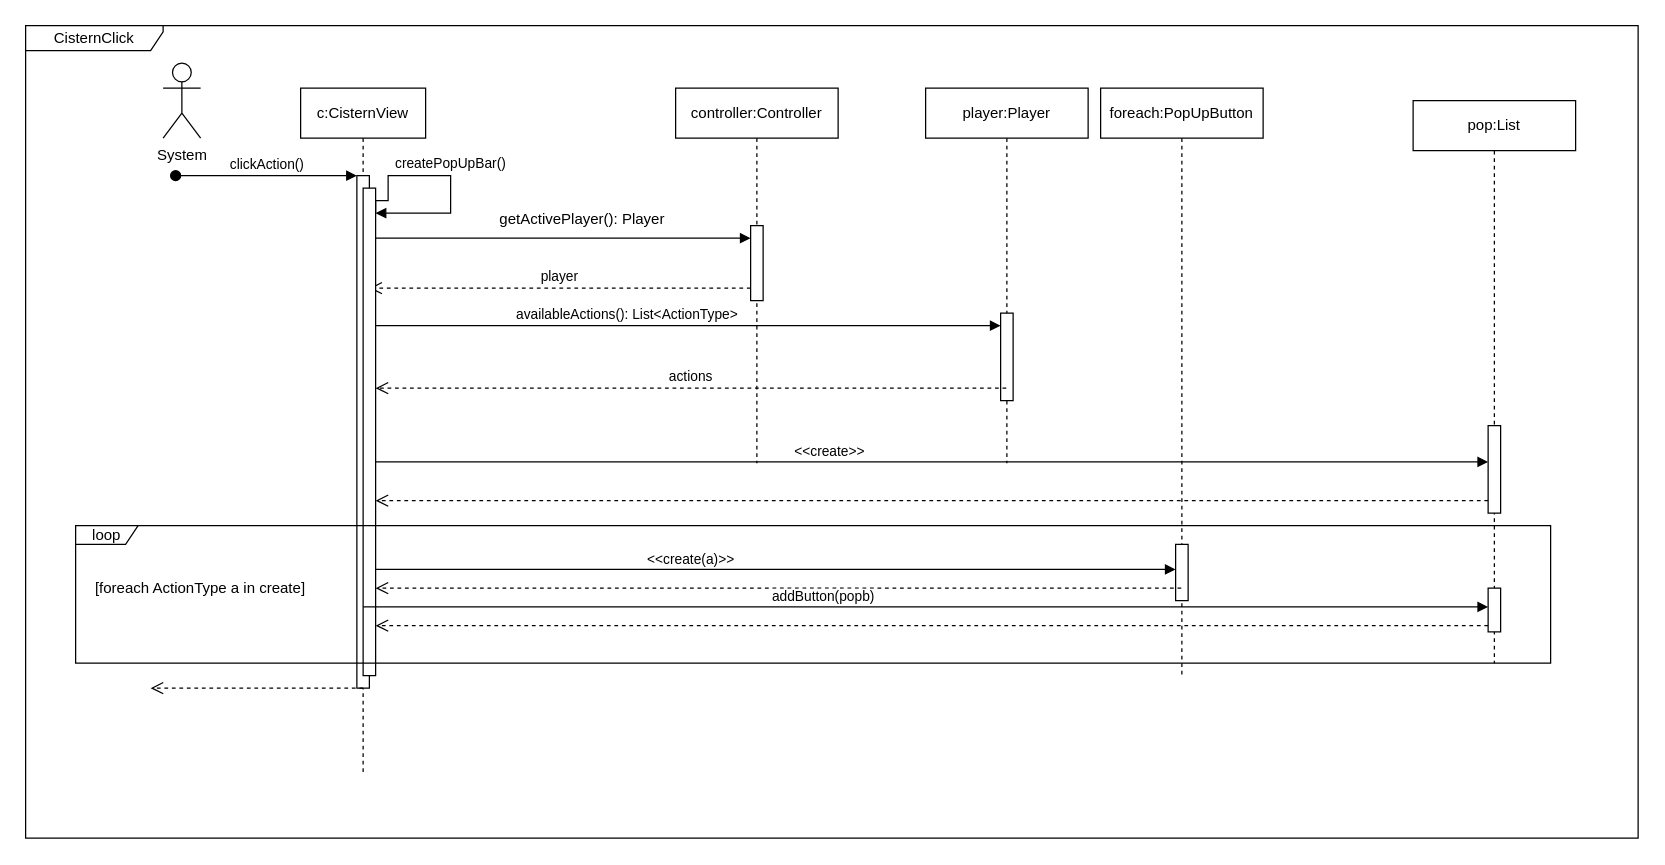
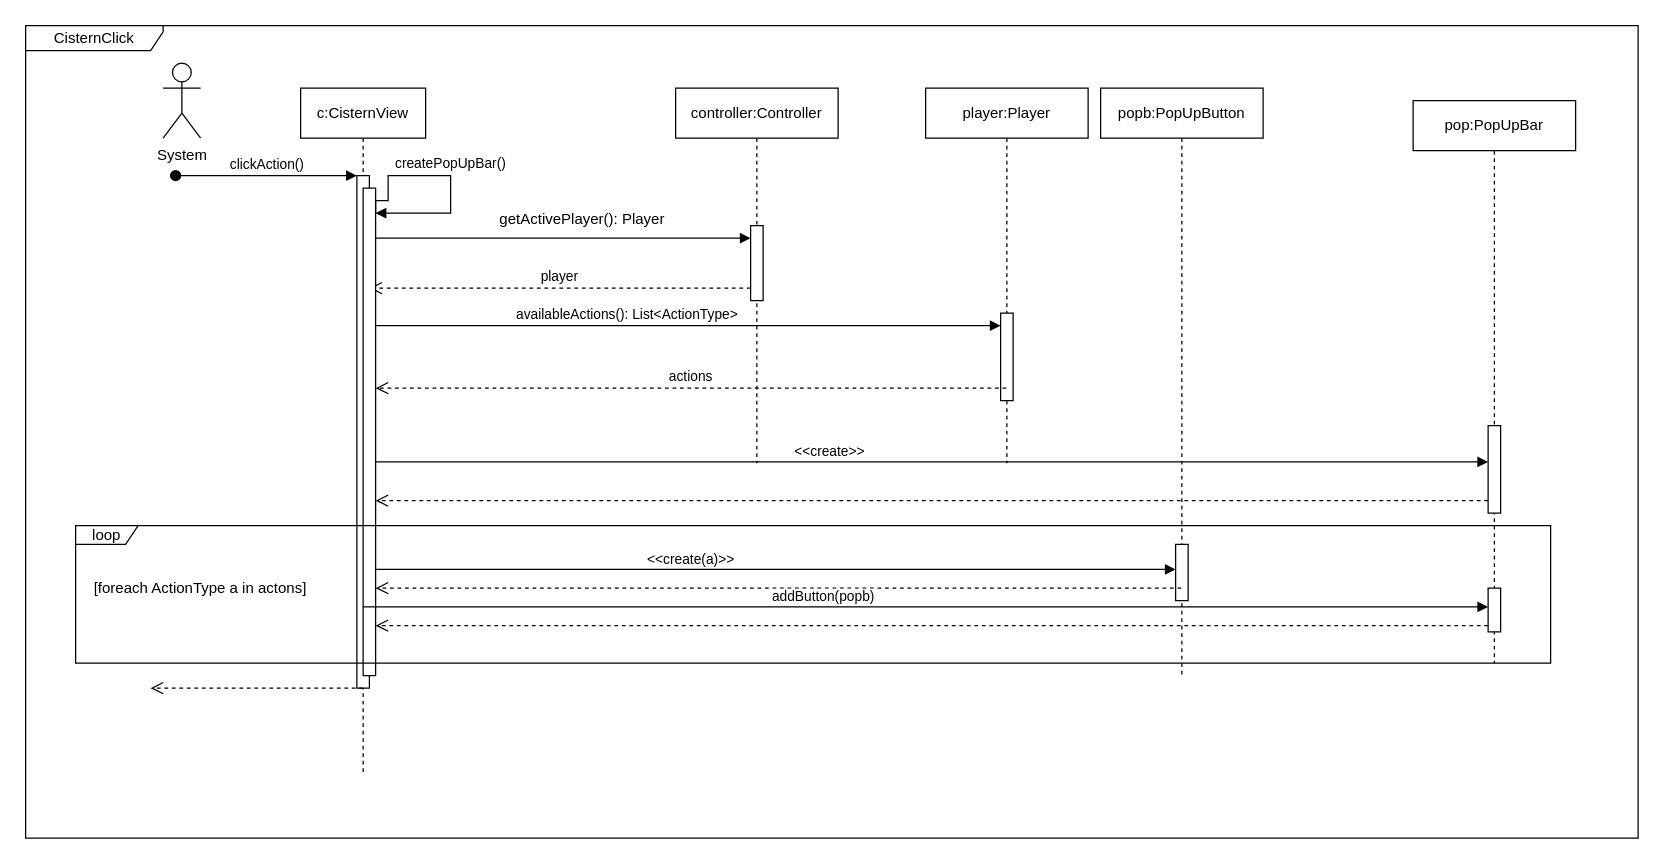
  <mxCell id="0" />
  <mxCell id="1" parent="0" />
  <mxCell id="2" value="c:CisternView" style="shape=umlLifeline;perimeter=lifelinePerimeter;whiteSpace=wrap;html=1;container=0;dropTarget=0;collapsible=0;recursiveResize=0;outlineConnect=0;portConstraint=eastwest;newEdgeStyle={&quot;edgeStyle&quot;:&quot;elbowEdgeStyle&quot;,&quot;elbow&quot;:&quot;vertical&quot;,&quot;curved&quot;:0,&quot;rounded&quot;:0};" parent="1" vertex="1"><mxGeometry x="240" y="70" width="100" height="550" as="geometry" /></mxCell>
  <mxCell id="3" value="" style="html=1;points=[];perimeter=orthogonalPerimeter;outlineConnect=0;targetShapes=umlLifeline;portConstraint=eastwest;newEdgeStyle={&quot;edgeStyle&quot;:&quot;elbowEdgeStyle&quot;,&quot;elbow&quot;:&quot;vertical&quot;,&quot;curved&quot;:0,&quot;rounded&quot;:0};" parent="2" vertex="1"><mxGeometry x="45" y="70" width="10" height="410" as="geometry" /></mxCell>
  <mxCell id="4" value="clickAction()" style="html=1;verticalAlign=bottom;startArrow=oval;endArrow=block;startSize=8;edgeStyle=elbowEdgeStyle;elbow=vertical;curved=0;rounded=0;" parent="2" target="3" edge="1"><mxGeometry relative="1" as="geometry"><mxPoint x="-100" y="70" as="sourcePoint" /></mxGeometry></mxCell>
  <mxCell id="5" value="controller:Controller" style="shape=umlLifeline;perimeter=lifelinePerimeter;whiteSpace=wrap;html=1;container=0;dropTarget=0;collapsible=0;recursiveResize=0;outlineConnect=0;portConstraint=eastwest;newEdgeStyle={&quot;edgeStyle&quot;:&quot;elbowEdgeStyle&quot;,&quot;elbow&quot;:&quot;vertical&quot;,&quot;curved&quot;:0,&quot;rounded&quot;:0};" parent="1" vertex="1"><mxGeometry x="540" y="70" width="130" height="300" as="geometry" /></mxCell>
  <mxCell id="6" value="" style="html=1;points=[];perimeter=orthogonalPerimeter;outlineConnect=0;targetShapes=umlLifeline;portConstraint=eastwest;newEdgeStyle={&quot;edgeStyle&quot;:&quot;elbowEdgeStyle&quot;,&quot;elbow&quot;:&quot;vertical&quot;,&quot;curved&quot;:0,&quot;rounded&quot;:0};" parent="5" vertex="1"><mxGeometry x="60" y="110" width="10" height="60" as="geometry" /></mxCell>
  <mxCell id="7" value="" style="html=1;verticalAlign=bottom;endArrow=block;edgeStyle=elbowEdgeStyle;elbow=vertical;curved=0;rounded=0;" parent="1" source="3" target="6" edge="1"><mxGeometry x="0.003" relative="1" as="geometry"><mxPoint x="315" y="160" as="sourcePoint" /><Array as="points"><mxPoint x="560" y="190" /><mxPoint x="550" y="180" /><mxPoint x="300" y="150" /></Array><mxPoint as="offset" /></mxGeometry></mxCell>
  <mxCell id="8" value="player" style="html=1;verticalAlign=bottom;endArrow=open;dashed=1;endSize=8;edgeStyle=elbowEdgeStyle;elbow=vertical;curved=0;rounded=0;" parent="1" source="6" target="3" edge="1"><mxGeometry relative="1" as="geometry"><mxPoint x="315" y="235" as="targetPoint" /><Array as="points"><mxPoint x="570" y="230" /><mxPoint x="390" y="200" /><mxPoint x="540" y="230" /><mxPoint x="490" y="180" /><mxPoint x="530" y="300" /><mxPoint x="310" y="310" /></Array></mxGeometry></mxCell>
  <mxCell id="9" value="System" style="shape=umlActor;verticalLabelPosition=bottom;verticalAlign=top;html=1;outlineConnect=0;" parent="1" vertex="1"><mxGeometry x="130" y="50" width="30" height="60" as="geometry" /></mxCell>
  <mxCell id="10" value="getActivePlayer(): Player" style="text;html=1;align=center;verticalAlign=middle;resizable=0;points=[];autosize=1;strokeColor=none;fillColor=none;" parent="1" vertex="1"><mxGeometry x="385" y="160" width="160" height="30" as="geometry" /></mxCell>
  <mxCell id="11" value="player:Player" style="shape=umlLifeline;perimeter=lifelinePerimeter;whiteSpace=wrap;html=1;container=0;dropTarget=0;collapsible=0;recursiveResize=0;outlineConnect=0;portConstraint=eastwest;newEdgeStyle={&quot;edgeStyle&quot;:&quot;elbowEdgeStyle&quot;,&quot;elbow&quot;:&quot;vertical&quot;,&quot;curved&quot;:0,&quot;rounded&quot;:0};" parent="1" vertex="1"><mxGeometry x="740" y="70" width="130" height="300" as="geometry" /></mxCell>
  <mxCell id="12" value="" style="html=1;points=[];perimeter=orthogonalPerimeter;outlineConnect=0;targetShapes=umlLifeline;portConstraint=eastwest;newEdgeStyle={&quot;edgeStyle&quot;:&quot;elbowEdgeStyle&quot;,&quot;elbow&quot;:&quot;vertical&quot;,&quot;curved&quot;:0,&quot;rounded&quot;:0};" parent="11" vertex="1"><mxGeometry x="60" y="180" width="10" height="70" as="geometry" /></mxCell>
  <mxCell id="13" value="" style="html=1;verticalAlign=bottom;endArrow=block;edgeStyle=elbowEdgeStyle;elbow=vertical;curved=0;rounded=0;" parent="1" target="12" edge="1"><mxGeometry x="0.003" relative="1" as="geometry"><mxPoint x="290" y="260" as="sourcePoint" /><Array as="points"><mxPoint x="350" y="260" /><mxPoint x="580" y="230" /><mxPoint x="295" y="240" /></Array><mxPoint x="595" y="240" as="targetPoint" /><mxPoint as="offset" /></mxGeometry></mxCell>
  <mxCell id="14" value="availableActions(): List&amp;lt;ActionType&amp;gt;" style="edgeLabel;html=1;align=center;verticalAlign=middle;resizable=0;points=[];" parent="13" vertex="1" connectable="0"><mxGeometry x="-0.411" relative="1" as="geometry"><mxPoint x="60" y="-10" as="offset" /></mxGeometry></mxCell>
  <mxCell id="15" value="actions" style="html=1;verticalAlign=bottom;endArrow=open;dashed=1;endSize=8;edgeStyle=elbowEdgeStyle;elbow=vertical;curved=0;rounded=0;" parent="1" source="11" edge="1" target="17"><mxGeometry x="0.002" relative="1" as="geometry"><mxPoint x="290" y="310" as="targetPoint" /><Array as="points"><mxPoint x="360" y="310" /><mxPoint x="760" y="310" /><mxPoint x="520" y="270" /><mxPoint x="485" y="260" /><mxPoint x="525" y="380" /><mxPoint x="305" y="390" /></Array><mxPoint x="595" y="260" as="sourcePoint" /><mxPoint as="offset" /></mxGeometry></mxCell>
  <mxCell id="16" value="CisternClick" style="shape=umlFrame;whiteSpace=wrap;html=1;pointerEvents=0;width=110;height=20;" vertex="1" parent="1"><mxGeometry x="20" y="20" width="1290" height="650" as="geometry" /></mxCell>
  <mxCell id="17" value="" style="html=1;points=[];perimeter=orthogonalPerimeter;outlineConnect=0;targetShapes=umlLifeline;portConstraint=eastwest;newEdgeStyle={&quot;edgeStyle&quot;:&quot;elbowEdgeStyle&quot;,&quot;elbow&quot;:&quot;vertical&quot;,&quot;curved&quot;:0,&quot;rounded&quot;:0};" vertex="1" parent="1"><mxGeometry x="290" y="150" width="10" height="390" as="geometry" /></mxCell>
  <mxCell id="18" value="createPopUpBar()" style="html=1;align=left;spacingLeft=2;endArrow=block;rounded=0;edgeStyle=orthogonalEdgeStyle;curved=0;rounded=0;" edge="1" target="17" parent="1"><mxGeometry x="-0.529" y="10" relative="1" as="geometry"><mxPoint x="300" y="170" as="sourcePoint" /><Array as="points"><mxPoint x="310" y="160" /><mxPoint x="310" y="140" /><mxPoint x="360" y="140" /><mxPoint x="360" y="170" /></Array><mxPoint as="offset" /></mxGeometry></mxCell>
  <mxCell id="19" value="" style="html=1;verticalAlign=bottom;endArrow=open;dashed=1;endSize=8;edgeStyle=elbowEdgeStyle;elbow=vertical;curved=0;rounded=0;" edge="1" parent="1"><mxGeometry x="0.002" relative="1" as="geometry"><mxPoint y="550" as="targetPoint" x="120" /><Array as="points"><mxPoint x="180" y="550" /><mxPoint x="580" y="550" /><mxPoint x="340" y="510" /><mxPoint x="305" y="500" /><mxPoint x="345" y="620" /><mxPoint x="125" y="630" /></Array><mxPoint x="290" y="550" as="sourcePoint" /><mxPoint as="offset" /></mxGeometry></mxCell>
- <mxCell id="20" value="pop:List" style="shape=umlLifeline;perimeter=lifelinePerimeter;whiteSpace=wrap;html=1;container=0;dropTarget=0;collapsible=0;recursiveResize=0;outlineConnect=0;portConstraint=eastwest;newEdgeStyle={&quot;edgeStyle&quot;:&quot;elbowEdgeStyle&quot;,&quot;elbow&quot;:&quot;vertical&quot;,&quot;curved&quot;:0,&quot;rounded&quot;:0};" vertex="1" parent="1"><mxGeometry x="1130" y="80" width="130" height="450" as="geometry" /></mxCell>
+ <mxCell id="20" value="pop:PopUpBar" style="shape=umlLifeline;perimeter=lifelinePerimeter;whiteSpace=wrap;html=1;container=0;dropTarget=0;collapsible=0;recursiveResize=0;outlineConnect=0;portConstraint=eastwest;newEdgeStyle={&quot;edgeStyle&quot;:&quot;elbowEdgeStyle&quot;,&quot;elbow&quot;:&quot;vertical&quot;,&quot;curved&quot;:0,&quot;rounded&quot;:0};" vertex="1" parent="1"><mxGeometry x="1130" y="80" width="130" height="450" as="geometry" /></mxCell>
  <mxCell id="21" value="" style="html=1;points=[];perimeter=orthogonalPerimeter;outlineConnect=0;targetShapes=umlLifeline;portConstraint=eastwest;newEdgeStyle={&quot;edgeStyle&quot;:&quot;elbowEdgeStyle&quot;,&quot;elbow&quot;:&quot;vertical&quot;,&quot;curved&quot;:0,&quot;rounded&quot;:0};" vertex="1" parent="20"><mxGeometry x="60" y="260" width="10" height="70" as="geometry" /></mxCell>
  <mxCell id="22" value="" style="html=1;points=[];perimeter=orthogonalPerimeter;outlineConnect=0;targetShapes=umlLifeline;portConstraint=eastwest;newEdgeStyle={&quot;edgeStyle&quot;:&quot;elbowEdgeStyle&quot;,&quot;elbow&quot;:&quot;vertical&quot;,&quot;curved&quot;:0,&quot;rounded&quot;:0};" vertex="1" parent="20"><mxGeometry x="60" y="390" width="10" height="35" as="geometry" /></mxCell>
  <mxCell id="23" value="" style="html=1;verticalAlign=bottom;endArrow=block;edgeStyle=elbowEdgeStyle;elbow=vertical;curved=0;rounded=0;" edge="1" parent="1" target="21"><mxGeometry x="0.003" relative="1" as="geometry"><mxPoint x="300" y="369" as="sourcePoint" /><Array as="points"><mxPoint x="565" y="369" /><mxPoint x="555" y="359" /><mxPoint x="305" y="329" /></Array><mxPoint as="offset" /><mxPoint x="605" y="369" as="targetPoint" /></mxGeometry></mxCell>
  <mxCell id="24" value="&amp;lt;&amp;lt;create&amp;gt;&amp;gt;" style="edgeLabel;html=1;align=center;verticalAlign=middle;resizable=0;points=[];" vertex="1" connectable="0" parent="23"><mxGeometry x="-0.11" relative="1" as="geometry"><mxPoint x="-34" y="-9" as="offset" /></mxGeometry></mxCell>
  <mxCell id="25" value="" style="html=1;verticalAlign=bottom;endArrow=open;dashed=1;endSize=8;edgeStyle=elbowEdgeStyle;elbow=vertical;curved=0;rounded=0;" edge="1" parent="1" source="21"><mxGeometry x="0.002" relative="1" as="geometry"><mxPoint x="300" y="400" as="targetPoint" /><Array as="points"><mxPoint x="360" y="400" /><mxPoint x="760" y="400" /><mxPoint x="520" y="360" /><mxPoint x="485" y="350" /><mxPoint x="525" y="470" /><mxPoint x="305" y="480" /></Array><mxPoint x="805" y="400" as="sourcePoint" /><mxPoint as="offset" /></mxGeometry></mxCell>
  <mxCell id="26" value="loop" style="shape=umlFrame;whiteSpace=wrap;html=1;pointerEvents=0;width=50;height=15;" vertex="1" parent="1"><mxGeometry x="60" y="420" width="1180" height="110" as="geometry" /></mxCell>
- <mxCell id="27" value="[foreach ActionType a in create]" style="text;html=1;strokeColor=none;fillColor=none;align=center;verticalAlign=middle;whiteSpace=wrap;rounded=0;" vertex="1" parent="1"><mxGeometry x="70" y="455" width="180" height="30" as="geometry" /></mxCell>
- <mxCell id="28" value="foreach:PopUpButton" style="shape=umlLifeline;perimeter=lifelinePerimeter;whiteSpace=wrap;html=1;container=0;dropTarget=0;collapsible=0;recursiveResize=0;outlineConnect=0;portConstraint=eastwest;newEdgeStyle={&quot;edgeStyle&quot;:&quot;elbowEdgeStyle&quot;,&quot;elbow&quot;:&quot;vertical&quot;,&quot;curved&quot;:0,&quot;rounded&quot;:0};" vertex="1" parent="1"><mxGeometry x="880" y="70" width="130" height="470" as="geometry" /></mxCell>
+ <mxCell id="27" value="[foreach ActionType a in actons]" style="text;html=1;strokeColor=none;fillColor=none;align=center;verticalAlign=middle;whiteSpace=wrap;rounded=0;" vertex="1" parent="1"><mxGeometry x="70" y="455" width="180" height="30" as="geometry" /></mxCell>
+ <mxCell id="28" value="popb:PopUpButton" style="shape=umlLifeline;perimeter=lifelinePerimeter;whiteSpace=wrap;html=1;container=0;dropTarget=0;collapsible=0;recursiveResize=0;outlineConnect=0;portConstraint=eastwest;newEdgeStyle={&quot;edgeStyle&quot;:&quot;elbowEdgeStyle&quot;,&quot;elbow&quot;:&quot;vertical&quot;,&quot;curved&quot;:0,&quot;rounded&quot;:0};" vertex="1" parent="1"><mxGeometry x="880" y="70" width="130" height="470" as="geometry" /></mxCell>
  <mxCell id="29" value="" style="html=1;points=[];perimeter=orthogonalPerimeter;outlineConnect=0;targetShapes=umlLifeline;portConstraint=eastwest;newEdgeStyle={&quot;edgeStyle&quot;:&quot;elbowEdgeStyle&quot;,&quot;elbow&quot;:&quot;vertical&quot;,&quot;curved&quot;:0,&quot;rounded&quot;:0};" vertex="1" parent="28"><mxGeometry x="60" y="365" width="10" height="45" as="geometry" /></mxCell>
  <mxCell id="30" value="" style="html=1;verticalAlign=bottom;endArrow=block;edgeStyle=elbowEdgeStyle;elbow=vertical;curved=0;rounded=0;" edge="1" parent="1" target="29"><mxGeometry x="0.003" relative="1" as="geometry"><mxPoint x="300" y="455" as="sourcePoint" /><Array as="points"><mxPoint x="565" y="455" /><mxPoint x="555" y="445" /><mxPoint x="305" y="415" /></Array><mxPoint as="offset" /><mxPoint x="960" y="455" as="targetPoint" /></mxGeometry></mxCell>
  <mxCell id="31" value="&amp;lt;&amp;lt;create(a)&amp;gt;&amp;gt;" style="edgeLabel;html=1;align=center;verticalAlign=middle;resizable=0;points=[];" vertex="1" connectable="0" parent="30"><mxGeometry x="-0.11" relative="1" as="geometry"><mxPoint x="-34" y="-9" as="offset" /></mxGeometry></mxCell>
  <mxCell id="32" value="" style="html=1;verticalAlign=bottom;endArrow=open;dashed=1;endSize=8;edgeStyle=elbowEdgeStyle;elbow=vertical;curved=0;rounded=0;" edge="1" parent="1" source="28"><mxGeometry x="0.002" relative="1" as="geometry"><mxPoint x="300" y="470" as="targetPoint" /><Array as="points"><mxPoint x="840" y="470" /><mxPoint x="920" y="500" /><mxPoint x="360" y="485" /><mxPoint x="760" y="485" /><mxPoint x="520" y="445" /><mxPoint x="485" y="435" /><mxPoint x="525" y="555" /><mxPoint x="305" y="565" /></Array><mxPoint x="960" y="485" as="sourcePoint" /><mxPoint as="offset" /></mxGeometry></mxCell>
  <mxCell id="33" value="" style="html=1;verticalAlign=bottom;endArrow=block;edgeStyle=elbowEdgeStyle;elbow=vertical;curved=0;rounded=0;" edge="1" parent="1" target="22"><mxGeometry x="0.003" relative="1" as="geometry"><mxPoint x="290" y="485" as="sourcePoint" /><Array as="points"><mxPoint x="555" y="485" /><mxPoint x="545" y="475" /><mxPoint x="295" y="445" /></Array><mxPoint as="offset" /><mxPoint x="930" y="485" as="targetPoint" /></mxGeometry></mxCell>
  <mxCell id="34" value="addButton(popb)" style="edgeLabel;html=1;align=center;verticalAlign=middle;resizable=0;points=[];" vertex="1" connectable="0" parent="33"><mxGeometry x="-0.11" relative="1" as="geometry"><mxPoint x="-34" y="-9" as="offset" /></mxGeometry></mxCell>
  <mxCell id="35" value="" style="html=1;verticalAlign=bottom;endArrow=open;dashed=1;endSize=8;edgeStyle=elbowEdgeStyle;elbow=vertical;curved=0;rounded=0;" edge="1" parent="1" source="22"><mxGeometry x="0.002" relative="1" as="geometry"><mxPoint x="300" y="500" as="targetPoint" /><Array as="points"><mxPoint x="840" y="500" /><mxPoint x="920" y="530" /><mxPoint x="360" y="515" /><mxPoint x="760" y="515" /><mxPoint x="520" y="475" /><mxPoint x="485" y="465" /><mxPoint x="525" y="585" /><mxPoint x="305" y="595" /></Array><mxPoint x="945" y="500" as="sourcePoint" /><mxPoint as="offset" /></mxGeometry></mxCell>
